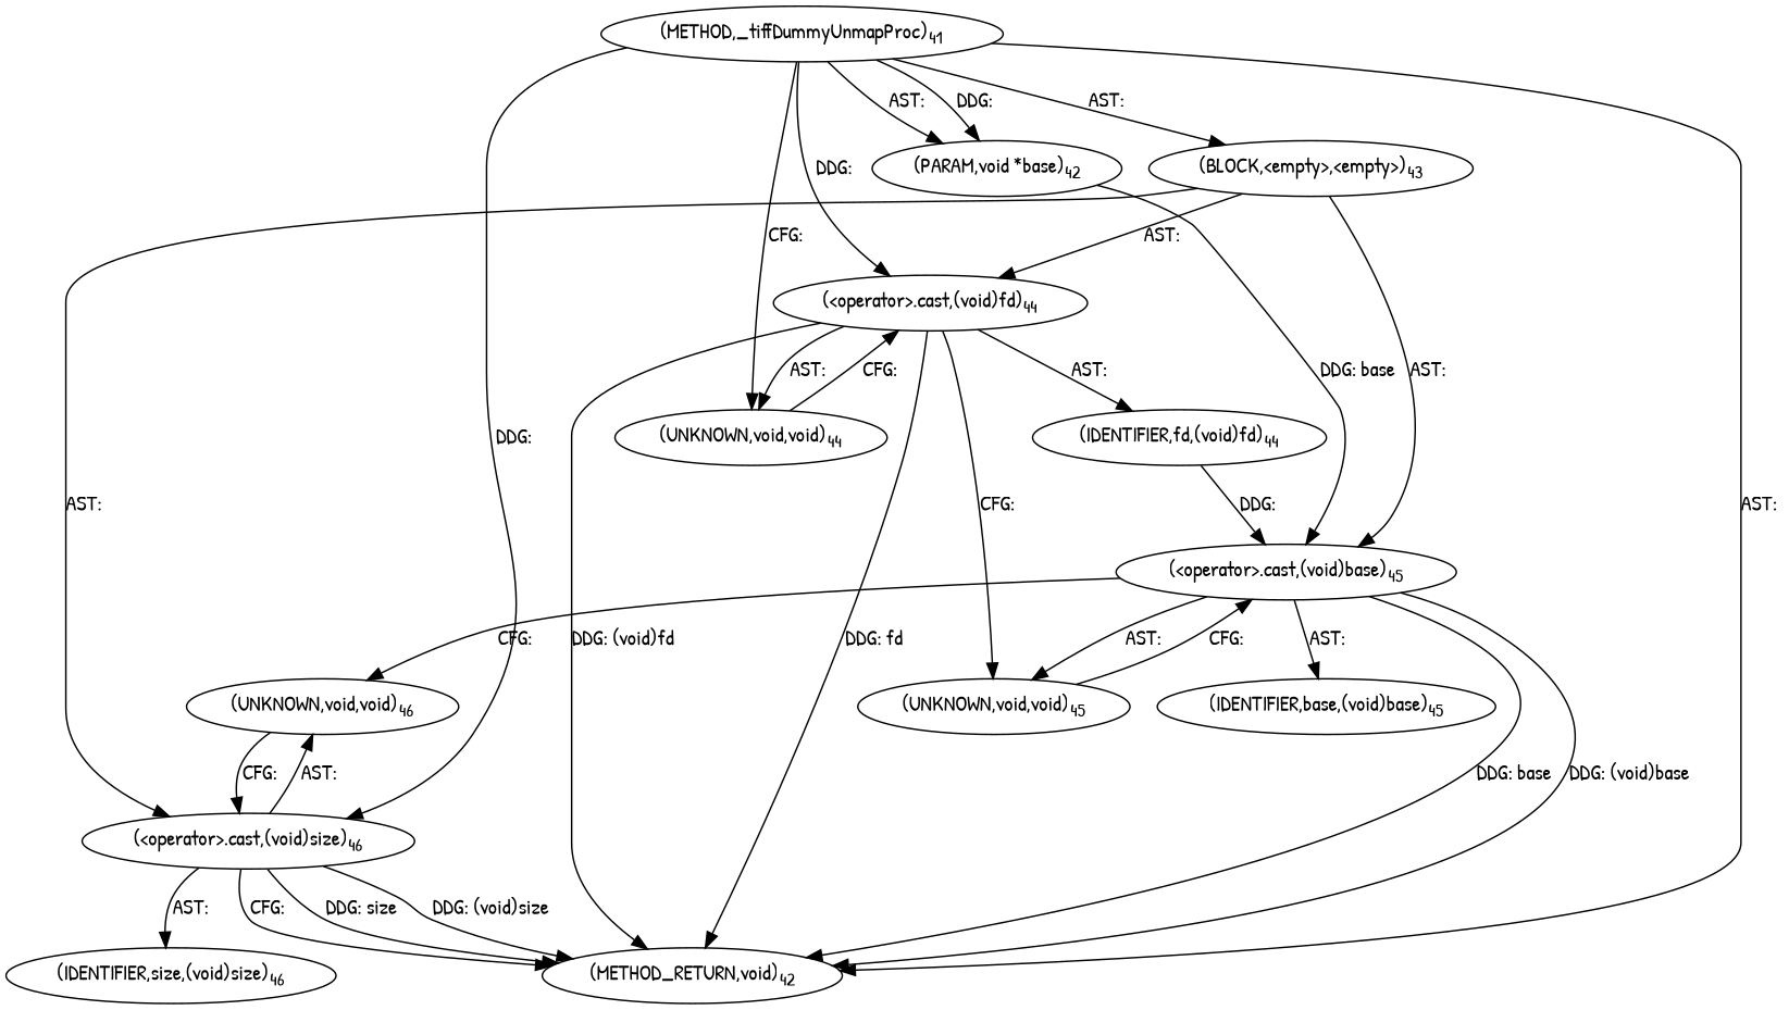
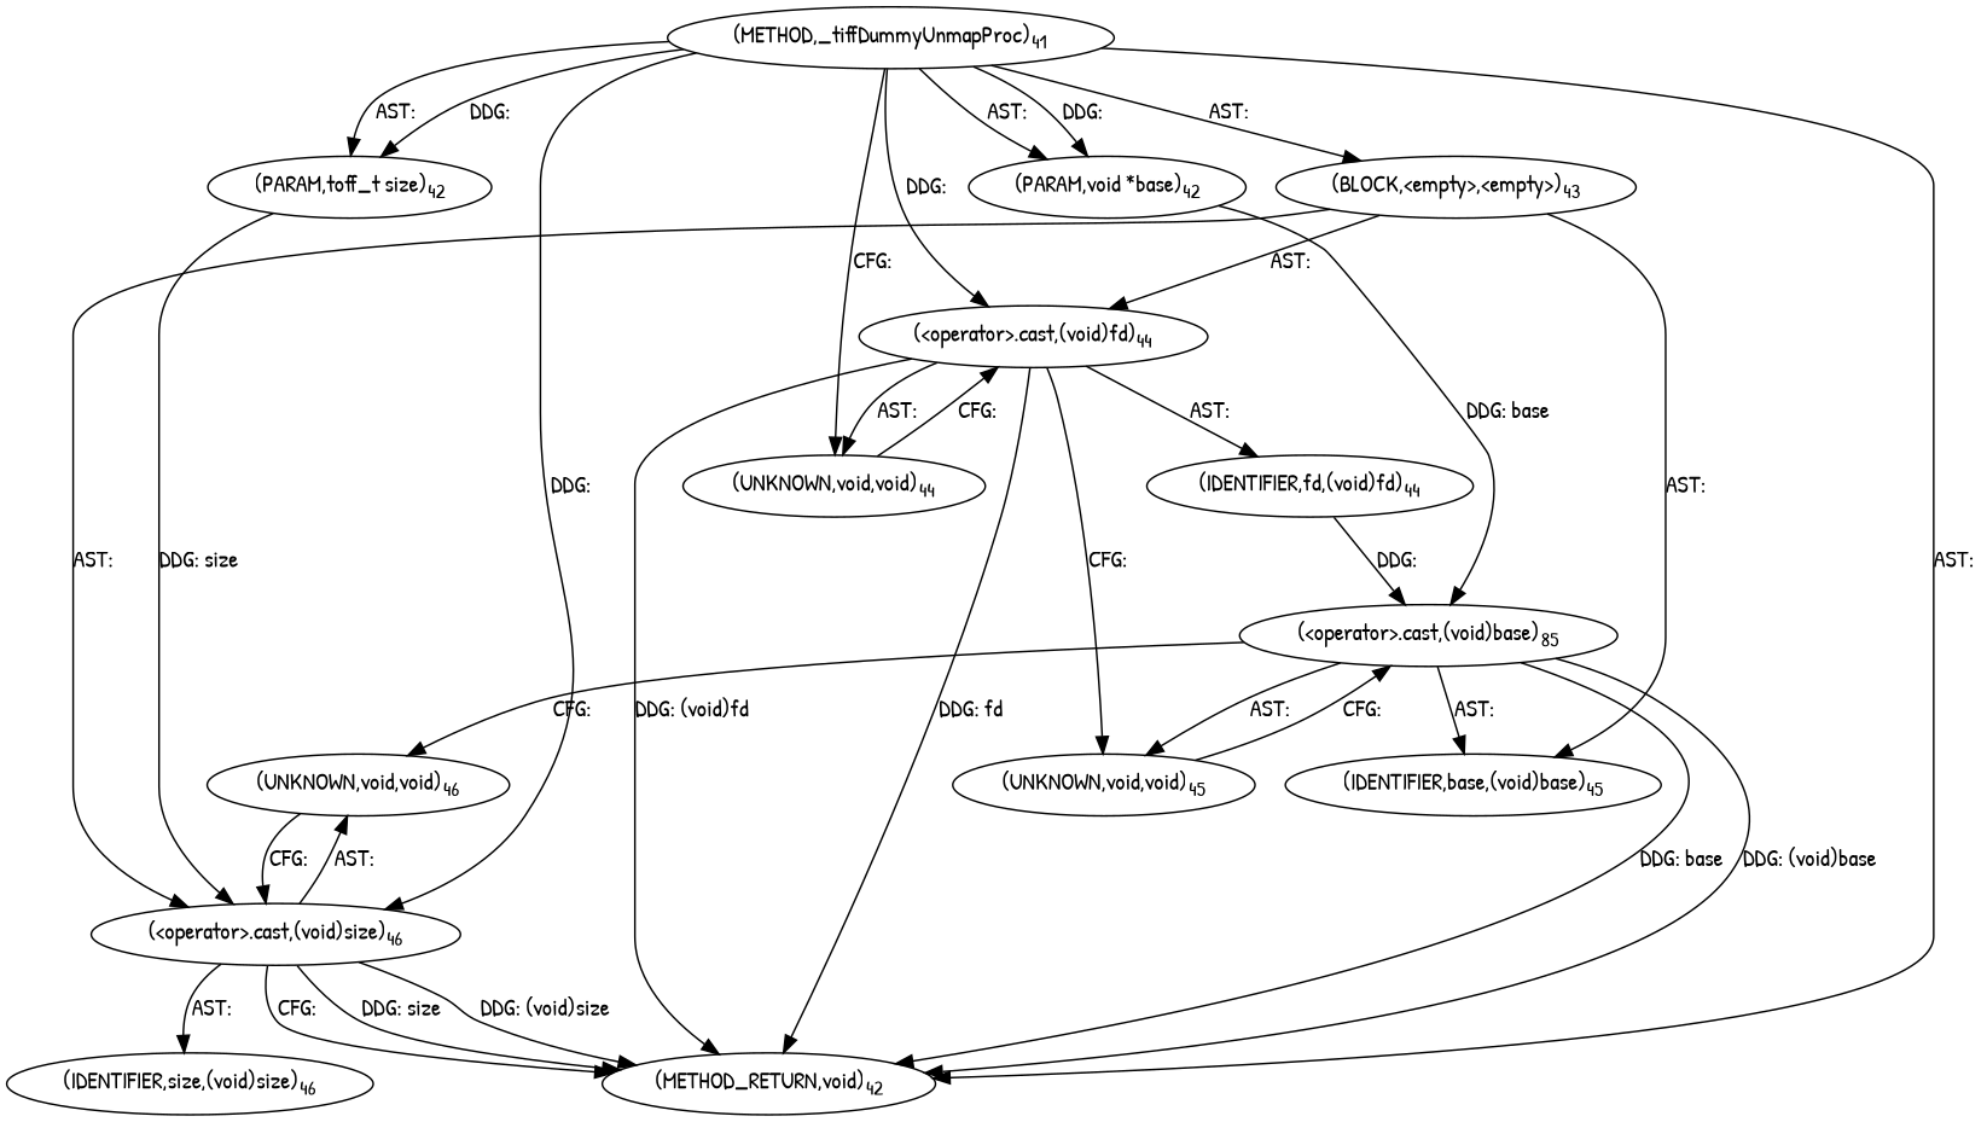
  digraph {
    fontname="Patrick Hand"
    node [fontname="Patrick Hand"]
    edge [fontname="Patrick Hand"]
    n1 [label=<(METHOD,_tiffDummyUnmapProc)<SUB>41</SUB>>]
    n2 [label=<(PARAM,void *base)<SUB>42</SUB>>]
+   n3 [label=<(PARAM,toff_t size)<SUB>42</SUB>>]
    n4 [label=<(BLOCK,&lt;empty&gt;,&lt;empty&gt;)<SUB>43</SUB>>]
    n5 [label=<(&lt;operator&gt;.cast,(void)fd)<SUB>44</SUB>>]
    n6 [label=<(UNKNOWN,void,void)<SUB>44</SUB>>]
    n7 [label=<(&lt;operator&gt;.cast,(void)size)<SUB>46</SUB>>]
    n8 [label=<(METHOD_RETURN,void)<SUB>42</SUB>>]
-   n9 [label=<(&lt;operator&gt;.cast,(void)base)<SUB>45</SUB>>]
+   n9 [label=<(&lt;operator&gt;.cast,(void)base)<SUB>85</SUB>>]
    n10 [label=<(IDENTIFIER,fd,(void)fd)<SUB>44</SUB>>]
    n11 [label=<(UNKNOWN,void,void)<SUB>45</SUB>>]
    n12 [label=<(IDENTIFIER,base,(void)base)<SUB>45</SUB>>]
    n13 [label=<(UNKNOWN,void,void)<SUB>46</SUB>>]
    n14 [label=<(IDENTIFIER,size,(void)size)<SUB>46</SUB>>]
    n1 -> n2 [label="AST: "]
    n1 -> n2 [label="DDG: "]
+   n1 -> n3 [label="AST: "]
+   n1 -> n3 [label="DDG: "]
    n1 -> n4 [label="AST: "]
    n1 -> n5 [label="DDG: "]
    n1 -> n6 [label="CFG: "]
    n1 -> n7 [label="DDG: "]
    n1 -> n8 [label="AST: "]
    n2 -> n9 [label="DDG: base"]
+   n3 -> n7 [label="DDG: size"]
    n4 -> n5 [label="AST: "]
    n4 -> n7 [label="AST: "]
-   n4 -> n9 [label="AST: "]
+   n4 -> n12 [label="AST: "]
    n5 -> n6 [label="AST: "]
    n5 -> n8 [label="DDG: fd"]
    n5 -> n8 [label="DDG: (void)fd"]
    n5 -> n10 [label="AST: "]
    n5 -> n11 [label="CFG: "]
    n6 -> n5 [label="CFG: "]
    n7 -> n8 [label="CFG: "]
    n7 -> n8 [label="DDG: size"]
    n7 -> n8 [label="DDG: (void)size"]
    n7 -> n13 [label="AST: "]
    n7 -> n14 [label="AST: "]
    n9 -> n8 [label="DDG: base"]
    n9 -> n8 [label="DDG: (void)base"]
    n9 -> n11 [label="AST: "]
    n9 -> n12 [label="AST: "]
    n9 -> n13 [label="CFG: "]
    n10 -> n9 [label="DDG: "]
    n11 -> n9 [label="CFG: "]
    n13 -> n7 [label="CFG: "]
  }
